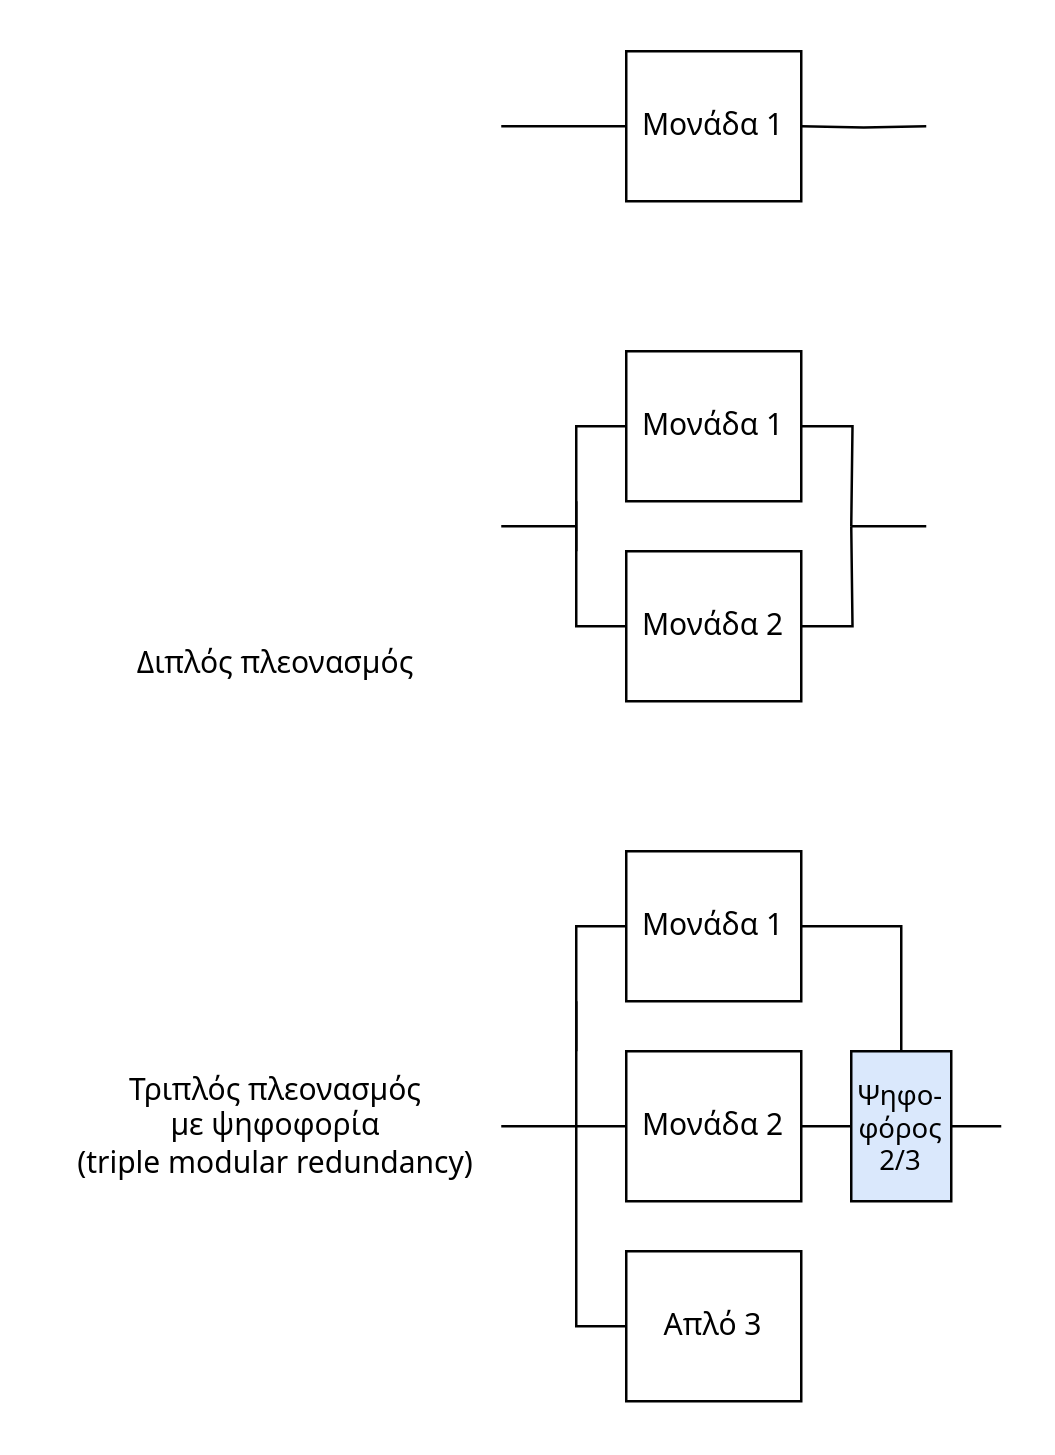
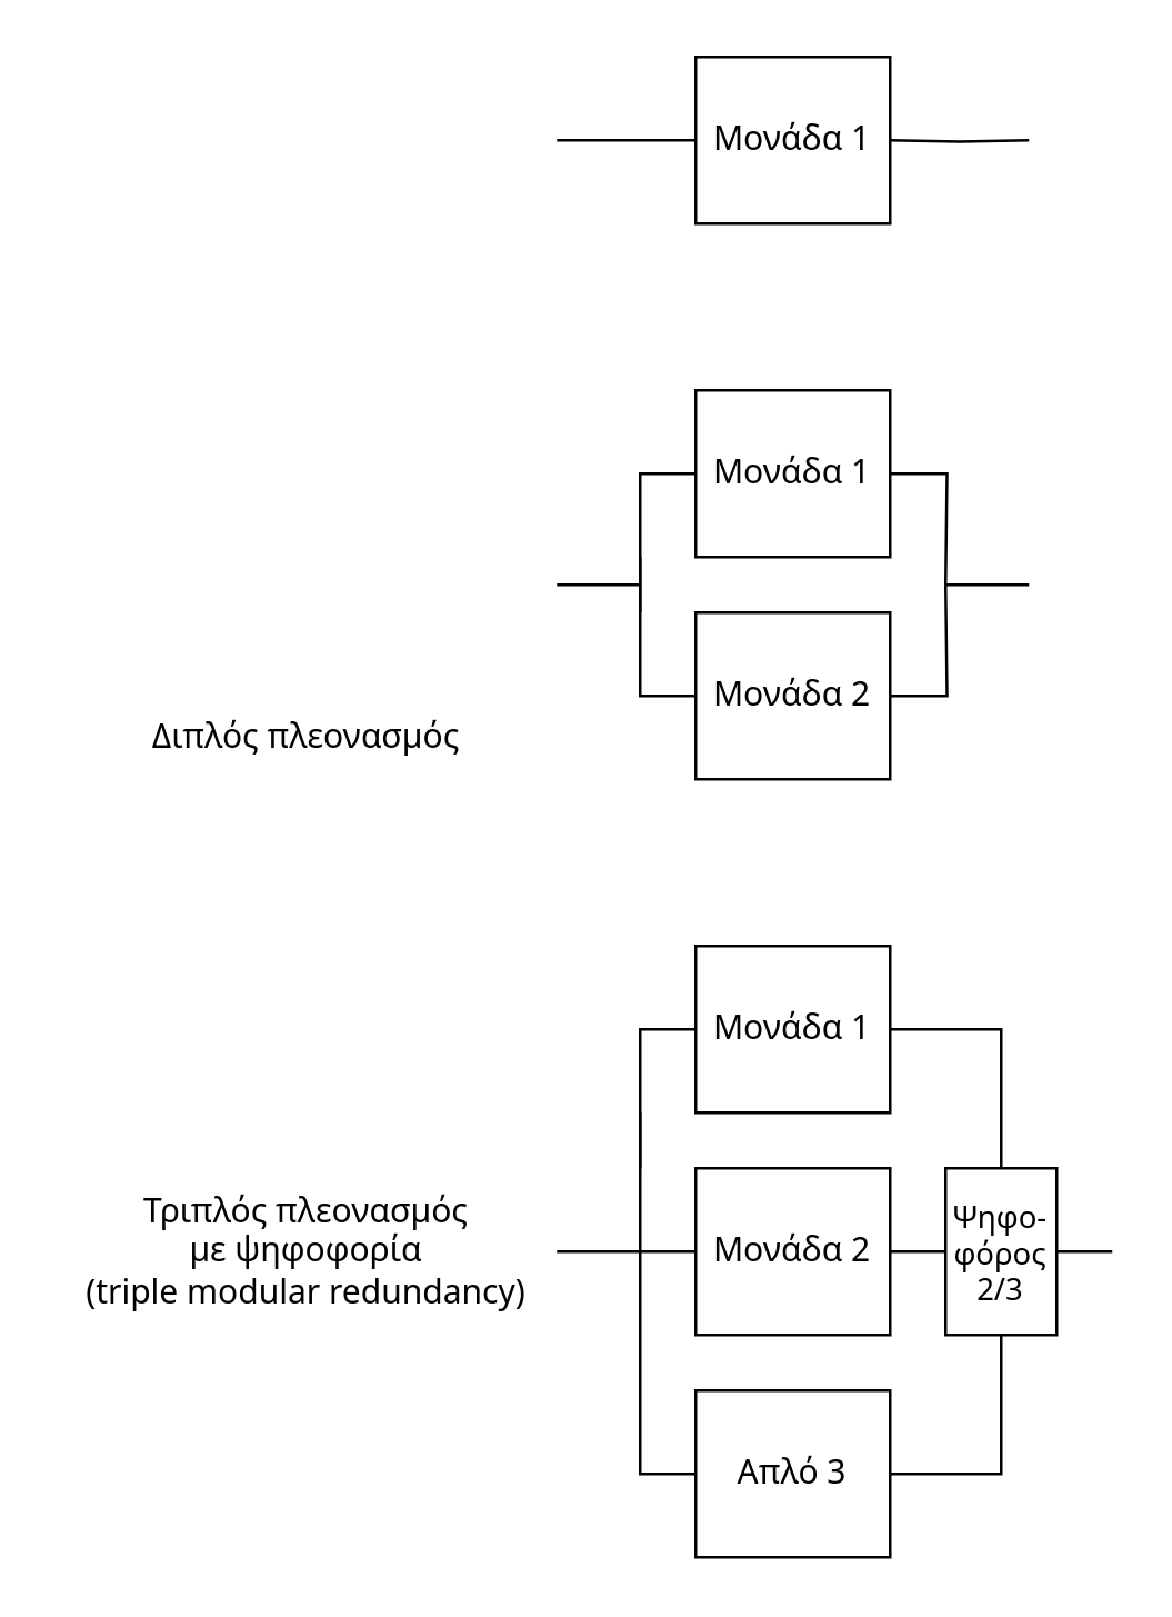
  <mxCell id="0" />
  <mxCell id="1" parent="0" />
  <mxCell id="2" style="edgeStyle=orthogonalEdgeStyle;rounded=0;orthogonalLoop=1;jettySize=auto;html=1;exitX=0;exitY=0.5;exitDx=0;exitDy=0;fontFamily=Noto Sans;fontSource=https%3A%2F%2Ffonts.googleapis.com%2Fcss%3Ffamily%3DNoto%2BSans;endArrow=none;endFill=0;" edge="1" parent="1" source="3"><mxGeometry relative="1" as="geometry"><mxPoint x="200" y="50" as="targetPoint" /></mxGeometry></mxCell>
  <mxCell id="3" value="Μονάδα 1" style="rounded=0;whiteSpace=wrap;html=1;fontFamily=Noto Sans;fontSource=https%3A%2F%2Ffonts.googleapis.com%2Fcss%3Ffamily%3DNoto%2BSans;" vertex="1" parent="1"><mxGeometry x="250" y="20" width="70" height="60" as="geometry" /></mxCell>
  <mxCell id="4" style="edgeStyle=orthogonalEdgeStyle;rounded=0;orthogonalLoop=1;jettySize=auto;html=1;fontFamily=Noto Sans;fontSource=https%3A%2F%2Ffonts.googleapis.com%2Fcss%3Ffamily%3DNoto%2BSans;endArrow=none;endFill=0;entryX=1;entryY=0.5;entryDx=0;entryDy=0;" edge="1" parent="1" target="3"><mxGeometry relative="1" as="geometry"><mxPoint x="210" y="60" as="targetPoint" /><mxPoint x="370" y="50" as="sourcePoint" /></mxGeometry></mxCell>
  <mxCell id="5" style="edgeStyle=orthogonalEdgeStyle;rounded=0;orthogonalLoop=1;jettySize=auto;html=1;exitX=0;exitY=0.5;exitDx=0;exitDy=0;fontFamily=Noto Sans;fontSource=https%3A%2F%2Ffonts.googleapis.com%2Fcss%3Ffamily%3DNoto%2BSans;endArrow=none;endFill=0;" edge="1" parent="1" source="7"><mxGeometry relative="1" as="geometry"><mxPoint x="230" y="210" as="targetPoint" /></mxGeometry></mxCell>
  <mxCell id="6" style="edgeStyle=orthogonalEdgeStyle;rounded=0;orthogonalLoop=1;jettySize=auto;html=1;exitX=1;exitY=0.5;exitDx=0;exitDy=0;fontFamily=Noto Sans;fontSource=https%3A%2F%2Ffonts.googleapis.com%2Fcss%3Ffamily%3DNoto%2BSans;endArrow=none;endFill=0;" edge="1" parent="1" source="7"><mxGeometry relative="1" as="geometry"><mxPoint x="340" y="210" as="targetPoint" /></mxGeometry></mxCell>
  <mxCell id="7" value="Μονάδα 1" style="rounded=0;whiteSpace=wrap;html=1;fontFamily=Noto Sans;fontSource=https%3A%2F%2Ffonts.googleapis.com%2Fcss%3Ffamily%3DNoto%2BSans;" vertex="1" parent="1"><mxGeometry x="250" y="140" width="70" height="60" as="geometry" /></mxCell>
  <mxCell id="8" style="edgeStyle=orthogonalEdgeStyle;rounded=0;orthogonalLoop=1;jettySize=auto;html=1;exitX=0;exitY=0.5;exitDx=0;exitDy=0;fontFamily=Noto Sans;fontSource=https%3A%2F%2Ffonts.googleapis.com%2Fcss%3Ffamily%3DNoto%2BSans;endArrow=none;endFill=0;" edge="1" parent="1" source="10"><mxGeometry relative="1" as="geometry"><mxPoint x="230" y="210" as="targetPoint" /></mxGeometry></mxCell>
  <mxCell id="9" style="edgeStyle=orthogonalEdgeStyle;rounded=0;orthogonalLoop=1;jettySize=auto;html=1;exitX=1;exitY=0.5;exitDx=0;exitDy=0;fontFamily=Noto Sans;fontSource=https%3A%2F%2Ffonts.googleapis.com%2Fcss%3Ffamily%3DNoto%2BSans;endArrow=none;endFill=0;" edge="1" parent="1" source="10"><mxGeometry relative="1" as="geometry"><mxPoint x="340" y="210" as="targetPoint" /></mxGeometry></mxCell>
  <mxCell id="10" value="Μονάδα 2" style="rounded=0;whiteSpace=wrap;html=1;fontFamily=Noto Sans;fontSource=https%3A%2F%2Ffonts.googleapis.com%2Fcss%3Ffamily%3DNoto%2BSans;" vertex="1" parent="1"><mxGeometry x="250" y="220" width="70" height="60" as="geometry" /></mxCell>
  <mxCell id="11" style="edgeStyle=orthogonalEdgeStyle;rounded=0;orthogonalLoop=1;jettySize=auto;html=1;fontFamily=Noto Sans;fontSource=https%3A%2F%2Ffonts.googleapis.com%2Fcss%3Ffamily%3DNoto%2BSans;endArrow=none;endFill=0;" edge="1" parent="1"><mxGeometry relative="1" as="geometry"><mxPoint x="200" y="210" as="targetPoint" /><mxPoint x="230" y="210" as="sourcePoint" /></mxGeometry></mxCell>
  <mxCell id="12" style="edgeStyle=orthogonalEdgeStyle;rounded=0;orthogonalLoop=1;jettySize=auto;html=1;fontFamily=Noto Sans;fontSource=https%3A%2F%2Ffonts.googleapis.com%2Fcss%3Ffamily%3DNoto%2BSans;endArrow=none;endFill=0;" edge="1" parent="1"><mxGeometry relative="1" as="geometry"><mxPoint x="340" y="210" as="targetPoint" /><mxPoint x="370" y="210" as="sourcePoint" /></mxGeometry></mxCell>
  <mxCell id="13" style="edgeStyle=orthogonalEdgeStyle;rounded=0;orthogonalLoop=1;jettySize=auto;html=1;exitX=0;exitY=0.5;exitDx=0;exitDy=0;fontFamily=Noto Sans;fontSource=https%3A%2F%2Ffonts.googleapis.com%2Fcss%3Ffamily%3DNoto%2BSans;endArrow=none;endFill=0;" edge="1" parent="1" source="15"><mxGeometry relative="1" as="geometry"><mxPoint x="230" y="410" as="targetPoint" /></mxGeometry></mxCell>
  <mxCell id="14" style="edgeStyle=orthogonalEdgeStyle;rounded=0;orthogonalLoop=1;jettySize=auto;html=1;exitX=1;exitY=0.5;exitDx=0;exitDy=0;entryX=0.5;entryY=0;entryDx=0;entryDy=0;fontFamily=Noto Sans;fontSource=https%3A%2F%2Ffonts.googleapis.com%2Fcss%3Ffamily%3DNoto%2BSans;endArrow=none;endFill=0;" edge="1" parent="1" source="15" target="24"><mxGeometry relative="1" as="geometry" /></mxCell>
  <mxCell id="15" value="Μονάδα 1" style="rounded=0;whiteSpace=wrap;html=1;fontFamily=Noto Sans;fontSource=https%3A%2F%2Ffonts.googleapis.com%2Fcss%3Ffamily%3DNoto%2BSans;" vertex="1" parent="1"><mxGeometry x="250" y="340" width="70" height="60" as="geometry" /></mxCell>
  <mxCell id="16" style="edgeStyle=orthogonalEdgeStyle;rounded=0;orthogonalLoop=1;jettySize=auto;html=1;exitX=0;exitY=0.5;exitDx=0;exitDy=0;fontFamily=Noto Sans;fontSource=https%3A%2F%2Ffonts.googleapis.com%2Fcss%3Ffamily%3DNoto%2BSans;endArrow=none;endFill=0;" edge="1" parent="1" source="18"><mxGeometry relative="1" as="geometry"><mxPoint x="230" y="410" as="targetPoint" /></mxGeometry></mxCell>
  <mxCell id="17" style="edgeStyle=orthogonalEdgeStyle;rounded=0;orthogonalLoop=1;jettySize=auto;html=1;exitX=1;exitY=0.5;exitDx=0;exitDy=0;entryX=0;entryY=0.5;entryDx=0;entryDy=0;fontFamily=Noto Sans;fontSource=https%3A%2F%2Ffonts.googleapis.com%2Fcss%3Ffamily%3DNoto%2BSans;endArrow=none;endFill=0;" edge="1" parent="1" source="18" target="24"><mxGeometry relative="1" as="geometry" /></mxCell>
  <mxCell id="18" value="Μονάδα 2" style="rounded=0;whiteSpace=wrap;html=1;fontFamily=Noto Sans;fontSource=https%3A%2F%2Ffonts.googleapis.com%2Fcss%3Ffamily%3DNoto%2BSans;" vertex="1" parent="1"><mxGeometry x="250" y="420" width="70" height="60" as="geometry" /></mxCell>
  <mxCell id="19" style="edgeStyle=orthogonalEdgeStyle;rounded=0;orthogonalLoop=1;jettySize=auto;html=1;exitX=0;exitY=0.5;exitDx=0;exitDy=0;fontFamily=Noto Sans;fontSource=https%3A%2F%2Ffonts.googleapis.com%2Fcss%3Ffamily%3DNoto%2BSans;endArrow=none;endFill=0;" edge="1" parent="1" source="21"><mxGeometry relative="1" as="geometry"><mxPoint x="230" y="450" as="targetPoint" /></mxGeometry></mxCell>
+ <mxCell id="20" style="edgeStyle=orthogonalEdgeStyle;rounded=0;orthogonalLoop=1;jettySize=auto;html=1;exitX=1;exitY=0.5;exitDx=0;exitDy=0;fontFamily=Noto Sans;fontSource=https%3A%2F%2Ffonts.googleapis.com%2Fcss%3Ffamily%3DNoto%2BSans;endArrow=none;endFill=0;entryX=0.5;entryY=1;entryDx=0;entryDy=0;" edge="1" parent="1" source="21" target="24"><mxGeometry relative="1" as="geometry"><mxPoint x="340" y="450" as="targetPoint" /></mxGeometry></mxCell>
  <mxCell id="21" value="Απλό 3" style="rounded=0;whiteSpace=wrap;html=1;fontFamily=Noto Sans;fontSource=https%3A%2F%2Ffonts.googleapis.com%2Fcss%3Ffamily%3DNoto%2BSans;" vertex="1" parent="1"><mxGeometry x="250" y="500" width="70" height="60" as="geometry" /></mxCell>
  <mxCell id="22" style="edgeStyle=orthogonalEdgeStyle;rounded=0;orthogonalLoop=1;jettySize=auto;html=1;fontFamily=Noto Sans;fontSource=https%3A%2F%2Ffonts.googleapis.com%2Fcss%3Ffamily%3DNoto%2BSans;endArrow=none;endFill=0;" edge="1" parent="1"><mxGeometry relative="1" as="geometry"><mxPoint x="200" y="450" as="targetPoint" /><mxPoint x="230" y="450" as="sourcePoint" /></mxGeometry></mxCell>
  <mxCell id="23" style="edgeStyle=orthogonalEdgeStyle;rounded=0;orthogonalLoop=1;jettySize=auto;html=1;exitX=1;exitY=0.5;exitDx=0;exitDy=0;fontFamily=Noto Sans;fontSource=https%3A%2F%2Ffonts.googleapis.com%2Fcss%3Ffamily%3DNoto%2BSans;endArrow=none;endFill=0;" edge="1" parent="1" source="24"><mxGeometry relative="1" as="geometry"><mxPoint x="400" y="450" as="targetPoint" /></mxGeometry></mxCell>
- <mxCell id="24" value="&lt;div style=&quot;font-size: 11px;&quot;&gt;Ψηφο-φόρος&lt;/div&gt;&lt;div style=&quot;font-size: 11px;&quot;&gt;2/3&lt;br style=&quot;font-size: 11px;&quot;&gt;&lt;/div&gt;" style="rounded=0;whiteSpace=wrap;html=1;fontFamily=Noto Sans;fontSource=https%3A%2F%2Ffonts.googleapis.com%2Fcss%3Ffamily%3DNoto%2BSans;fontSize=11;fillColor=#dae8fc;" vertex="1" parent="1"><mxGeometry x="340" y="420" width="40" height="60" as="geometry" /></mxCell>
+ <mxCell id="24" value="&lt;div style=&quot;font-size: 11px;&quot;&gt;Ψηφο-φόρος&lt;/div&gt;&lt;div style=&quot;font-size: 11px;&quot;&gt;2/3&lt;br style=&quot;font-size: 11px;&quot;&gt;&lt;/div&gt;" style="rounded=0;whiteSpace=wrap;html=1;fontFamily=Noto Sans;fontSource=https%3A%2F%2Ffonts.googleapis.com%2Fcss%3Ffamily%3DNoto%2BSans;fontSize=11;" vertex="1" parent="1"><mxGeometry x="340" y="420" width="40" height="60" as="geometry" /></mxCell>
  <mxCell id="25" value="Διπλός πλεονασμός" style="text;html=1;strokeColor=none;fillColor=none;align=center;verticalAlign=middle;whiteSpace=wrap;rounded=0;fontFamily=Noto Sans;fontSource=https%3A%2F%2Ffonts.googleapis.com%2Fcss%3Ffamily%3DNoto%2BSans;fontSize=12;" vertex="1" parent="1"><mxGeometry x="50" y="255" width="120" height="20" as="geometry" /></mxCell>
  <mxCell id="26" value="&lt;div&gt;Τριπλός πλεονασμός&lt;/div&gt;&lt;div&gt;με ψηφοφορία&lt;/div&gt;&lt;div&gt;(triple modular redundancy)&lt;br&gt;&lt;/div&gt;" style="text;html=1;strokeColor=none;fillColor=none;align=center;verticalAlign=middle;whiteSpace=wrap;rounded=0;fontFamily=Noto Sans;fontSource=https%3A%2F%2Ffonts.googleapis.com%2Fcss%3Ffamily%3DNoto%2BSans;fontSize=12;" vertex="1" parent="1"><mxGeometry x="20" y="440" width="180" height="20" as="geometry" /></mxCell>
